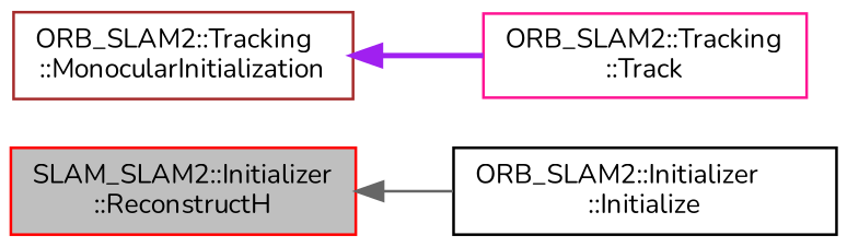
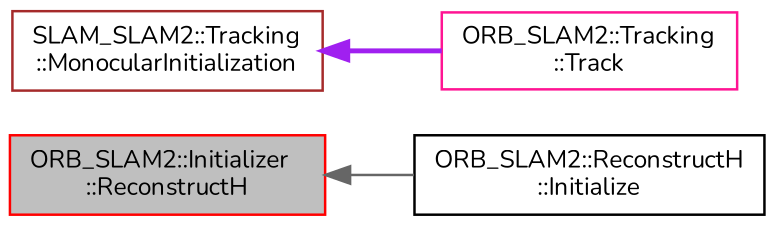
  digraph {
    fontname=Nunito
    rankdir=LR
    node [fillcolor=white fontname=Nunito fontsize=10 shape=record style=filled]
    edge [dir=back fontname=Nunito fontsize=10 labelfontname=Helvetica labelfontsize=10]
-   n1 [color=red fillcolor=grey75 fontcolor=black height=0.2 label="SLAM_SLAM2::Initializer\l::ReconstructH" width=0.4]
-   n2 [color=black height=0.2 label="ORB_SLAM2::Initializer\l::Initialize" width=0.4]
-   n3 [color=brown height=0.2 label="ORB_SLAM2::Tracking\l::MonocularInitialization" width=0.4]
+   n1 [color=red fillcolor=grey75 fontcolor=black height=0.2 label="ORB_SLAM2::Initializer\l::ReconstructH" width=0.4]
+   n2 [color=black height=0.2 label="ORB_SLAM2::ReconstructH\l::Initialize" width=0.4]
+   n3 [color=brown height=0.2 label="SLAM_SLAM2::Tracking\l::MonocularInitialization" width=0.4]
    n4 [color=deeppink height=0.2 label="ORB_SLAM2::Tracking\l::Track" width=0.4]
    n1 -> n2 [color=gray40 style=solid]
    n3 -> n4 [color=purple style=bold]
  }
